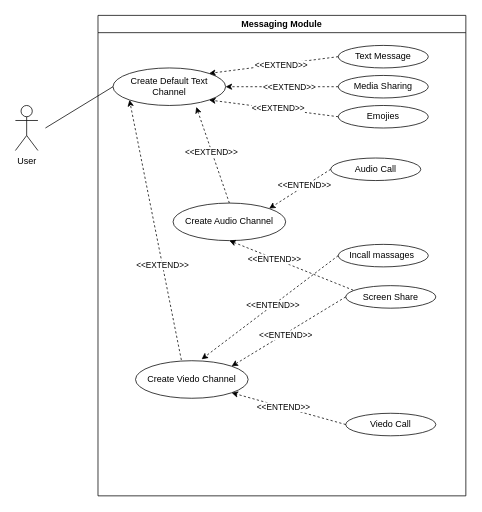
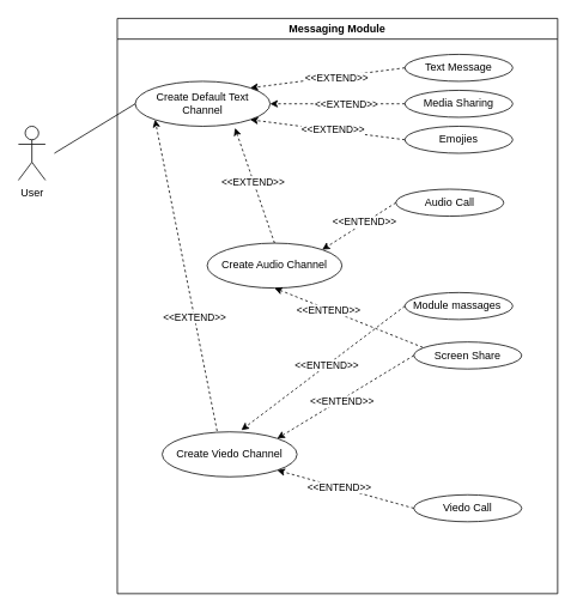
  <mxCell id="0" />
  <mxCell id="1" parent="0" />
  <mxCell id="2" value="Messaging Module" style="swimlane;whiteSpace=wrap;html=1;fillColor=none;" parent="1" vertex="1"><mxGeometry x="130" y="20" width="490" height="640" as="geometry" /></mxCell>
  <mxCell id="3" value="Create Default Text Channel" style="ellipse;whiteSpace=wrap;html=1;fillColor=none;" parent="2" vertex="1"><mxGeometry x="20" y="70" width="150" height="50" as="geometry" /></mxCell>
  <mxCell id="4" value="Text Message" style="ellipse;whiteSpace=wrap;html=1;fillColor=none;" parent="2" vertex="1"><mxGeometry x="320" y="40" width="120" height="30" as="geometry" /></mxCell>
  <mxCell id="5" value="Media Sharing" style="ellipse;whiteSpace=wrap;html=1;fillColor=none;" parent="2" vertex="1"><mxGeometry x="320" y="80" width="120" height="30" as="geometry" /></mxCell>
  <mxCell id="6" value="Emojies" style="ellipse;whiteSpace=wrap;html=1;fillColor=none;" parent="2" vertex="1"><mxGeometry x="320" y="120" width="120" height="30" as="geometry" /></mxCell>
  <mxCell id="7" value="Create Audio Channel" style="ellipse;whiteSpace=wrap;html=1;fillColor=none;" parent="2" vertex="1"><mxGeometry x="100" y="250" width="150" height="50" as="geometry" /></mxCell>
  <mxCell id="8" value="Create Viedo Channel" style="ellipse;whiteSpace=wrap;html=1;fillColor=none;" parent="2" vertex="1"><mxGeometry x="50" y="460" width="150" height="50" as="geometry" /></mxCell>
  <mxCell id="9" value="Audio Call" style="ellipse;whiteSpace=wrap;html=1;fillColor=none;" parent="2" vertex="1"><mxGeometry x="310" y="190" width="120" height="30" as="geometry" /></mxCell>
- <mxCell id="10" value="Incall&amp;nbsp;massages&amp;nbsp;" style="ellipse;whiteSpace=wrap;html=1;fillColor=none;" parent="2" vertex="1"><mxGeometry x="320" y="305" width="120" height="30" as="geometry" /></mxCell>
+ <mxCell id="10" value="Module&amp;nbsp;massages&amp;nbsp;" style="ellipse;whiteSpace=wrap;html=1;fillColor=none;" parent="2" vertex="1"><mxGeometry x="320" y="305" width="120" height="30" as="geometry" /></mxCell>
  <mxCell id="11" value="Screen Share" style="ellipse;whiteSpace=wrap;html=1;fillColor=none;" parent="2" vertex="1"><mxGeometry x="330" y="360" width="120" height="30" as="geometry" /></mxCell>
  <mxCell id="12" value="Viedo Call" style="ellipse;whiteSpace=wrap;html=1;fillColor=none;" parent="2" vertex="1"><mxGeometry x="330" y="530" width="120" height="30" as="geometry" /></mxCell>
  <mxCell id="13" value="" style="endArrow=classic;html=1;rounded=0;exitX=0;exitY=0.5;exitDx=0;exitDy=0;entryX=1;entryY=0;entryDx=0;entryDy=0;dashed=1;" parent="2" source="4" target="3" edge="1"><mxGeometry width="50" height="50" relative="1" as="geometry"><mxPoint x="50" y="200" as="sourcePoint" /><mxPoint x="100" y="150" as="targetPoint" /></mxGeometry></mxCell>
  <mxCell id="14" value="&amp;lt;&amp;lt;EXTEND&amp;gt;&amp;gt;" style="edgeLabel;html=1;align=center;verticalAlign=middle;resizable=0;points=[];" parent="13" vertex="1" connectable="0"><mxGeometry x="-0.114" y="2" relative="1" as="geometry"><mxPoint as="offset" /></mxGeometry></mxCell>
  <mxCell id="15" value="" style="endArrow=classic;html=1;rounded=0;exitX=0;exitY=0.5;exitDx=0;exitDy=0;dashed=1;entryX=1;entryY=0.5;entryDx=0;entryDy=0;" parent="2" source="5" edge="1" target="3"><mxGeometry width="50" height="50" relative="1" as="geometry"><mxPoint x="220" y="96" as="sourcePoint" /><mxPoint x="170" y="90" as="targetPoint" /></mxGeometry></mxCell>
  <mxCell id="16" value="&amp;lt;&amp;lt;EXTEND&amp;gt;&amp;gt;" style="edgeLabel;html=1;align=center;verticalAlign=middle;resizable=0;points=[];" parent="15" vertex="1" connectable="0"><mxGeometry x="-0.118" relative="1" as="geometry"><mxPoint as="offset" /></mxGeometry></mxCell>
  <mxCell id="17" value="" style="endArrow=classic;html=1;rounded=0;exitX=0;exitY=0.5;exitDx=0;exitDy=0;entryX=1;entryY=1;entryDx=0;entryDy=0;dashed=1;" parent="2" source="6" target="3" edge="1"><mxGeometry width="50" height="50" relative="1" as="geometry"><mxPoint x="220" y="131" as="sourcePoint" /><mxPoint x="173" y="121" as="targetPoint" /></mxGeometry></mxCell>
  <mxCell id="18" value="&amp;lt;&amp;lt;EXTEND&amp;gt;&amp;gt;" style="edgeLabel;html=1;align=center;verticalAlign=middle;resizable=0;points=[];" parent="17" vertex="1" connectable="0"><mxGeometry x="-0.063" y="-1" relative="1" as="geometry"><mxPoint as="offset" /></mxGeometry></mxCell>
  <mxCell id="19" value="" style="endArrow=classic;html=1;rounded=0;exitX=0;exitY=0.5;exitDx=0;exitDy=0;entryX=1;entryY=0;entryDx=0;entryDy=0;dashed=1;" parent="2" source="9" target="7" edge="1"><mxGeometry width="50" height="50" relative="1" as="geometry"><mxPoint x="50" y="330" as="sourcePoint" /><mxPoint x="100" y="280" as="targetPoint" /></mxGeometry></mxCell>
  <mxCell id="20" value="&amp;lt;&amp;lt;ENTEND&amp;gt;&amp;gt;" style="edgeLabel;html=1;align=center;verticalAlign=middle;resizable=0;points=[];" parent="19" vertex="1" connectable="0"><mxGeometry x="-0.142" y="-1" relative="1" as="geometry"><mxPoint as="offset" /></mxGeometry></mxCell>
  <mxCell id="21" value="" style="endArrow=classic;html=1;rounded=0;exitX=0;exitY=0.5;exitDx=0;exitDy=0;entryX=0.587;entryY=-0.04;entryDx=0;entryDy=0;entryPerimeter=0;dashed=1;" parent="2" source="10" target="8" edge="1"><mxGeometry width="50" height="50" relative="1" as="geometry"><mxPoint x="180" y="310" as="sourcePoint" /><mxPoint x="100" y="280" as="targetPoint" /></mxGeometry></mxCell>
  <mxCell id="22" value="&amp;lt;&amp;lt;ENTEND&amp;gt;&amp;gt;" style="edgeLabel;html=1;align=center;verticalAlign=middle;resizable=0;points=[];" parent="21" vertex="1" connectable="0"><mxGeometry x="-0.05" relative="1" as="geometry"><mxPoint x="-1" as="offset" /></mxGeometry></mxCell>
  <mxCell id="23" value="" style="endArrow=classic;html=1;rounded=0;exitX=0;exitY=0.5;exitDx=0;exitDy=0;entryX=1;entryY=0;entryDx=0;entryDy=0;dashed=1;" parent="2" source="11" target="8" edge="1"><mxGeometry width="50" height="50" relative="1" as="geometry"><mxPoint x="50" y="330" as="sourcePoint" /><mxPoint x="100" y="280" as="targetPoint" /></mxGeometry></mxCell>
  <mxCell id="24" value="&amp;lt;&amp;lt;ENTEND&amp;gt;&amp;gt;" style="edgeLabel;html=1;align=center;verticalAlign=middle;resizable=0;points=[];" parent="23" vertex="1" connectable="0"><mxGeometry x="0.074" y="1" relative="1" as="geometry"><mxPoint as="offset" /></mxGeometry></mxCell>
  <mxCell id="25" value="" style="endArrow=classic;html=1;rounded=0;exitX=0.083;exitY=0.2;exitDx=0;exitDy=0;exitPerimeter=0;entryX=0.5;entryY=1;entryDx=0;entryDy=0;dashed=1;" parent="2" source="11" target="7" edge="1"><mxGeometry width="50" height="50" relative="1" as="geometry"><mxPoint x="50" y="330" as="sourcePoint" /><mxPoint x="100" y="280" as="targetPoint" /></mxGeometry></mxCell>
  <mxCell id="26" value="&amp;lt;&amp;lt;ENTEND&amp;gt;&amp;gt;" style="edgeLabel;html=1;align=center;verticalAlign=middle;resizable=0;points=[];" parent="25" vertex="1" connectable="0"><mxGeometry x="0.269" y="1" relative="1" as="geometry"><mxPoint as="offset" /></mxGeometry></mxCell>
  <mxCell id="27" value="" style="endArrow=classic;html=1;rounded=0;exitX=0;exitY=0.5;exitDx=0;exitDy=0;entryX=1;entryY=1;entryDx=0;entryDy=0;dashed=1;" parent="2" source="12" target="8" edge="1"><mxGeometry width="50" height="50" relative="1" as="geometry"><mxPoint x="50" y="330" as="sourcePoint" /><mxPoint x="100" y="280" as="targetPoint" /></mxGeometry></mxCell>
  <mxCell id="28" value="&amp;lt;&amp;lt;ENTEND&amp;gt;&amp;gt;" style="edgeLabel;html=1;align=center;verticalAlign=middle;resizable=0;points=[];" parent="27" vertex="1" connectable="0"><mxGeometry x="0.104" relative="1" as="geometry"><mxPoint as="offset" /></mxGeometry></mxCell>
  <mxCell id="29" value="" style="endArrow=classic;html=1;rounded=0;exitX=0.5;exitY=0;exitDx=0;exitDy=0;entryX=0.74;entryY=1.04;entryDx=0;entryDy=0;entryPerimeter=0;dashed=1;" parent="2" source="7" target="3" edge="1"><mxGeometry width="50" height="50" relative="1" as="geometry"><mxPoint x="120" y="370" as="sourcePoint" /><mxPoint x="170" y="320" as="targetPoint" /></mxGeometry></mxCell>
  <mxCell id="30" value="&amp;lt;&amp;lt;EXTEND&amp;gt;&amp;gt;" style="edgeLabel;html=1;align=center;verticalAlign=middle;resizable=0;points=[];" parent="29" vertex="1" connectable="0"><mxGeometry x="0.084" y="1" relative="1" as="geometry"><mxPoint as="offset" /></mxGeometry></mxCell>
  <mxCell id="31" value="" style="endArrow=classic;html=1;rounded=0;exitX=0.407;exitY=-0.02;exitDx=0;exitDy=0;exitPerimeter=0;entryX=0;entryY=1;entryDx=0;entryDy=0;dashed=1;" parent="2" source="8" target="3" edge="1"><mxGeometry width="50" height="50" relative="1" as="geometry"><mxPoint x="120" y="370" as="sourcePoint" /><mxPoint x="170" y="320" as="targetPoint" /></mxGeometry></mxCell>
  <mxCell id="32" value="&amp;lt;&amp;lt;EXTEND&amp;gt;&amp;gt;" style="edgeLabel;html=1;align=center;verticalAlign=middle;resizable=0;points=[];" parent="31" vertex="1" connectable="0"><mxGeometry x="-0.267" relative="1" as="geometry"><mxPoint as="offset" /></mxGeometry></mxCell>
  <mxCell id="33" value="User" style="shape=umlActor;verticalLabelPosition=bottom;verticalAlign=top;html=1;outlineConnect=0;fillColor=none;" parent="1" vertex="1"><mxGeometry x="20" y="140" width="30" height="60" as="geometry" /></mxCell>
  <mxCell id="34" value="" style="endArrow=none;html=1;rounded=0;entryX=0;entryY=0.5;entryDx=0;entryDy=0;" parent="1" target="3" edge="1"><mxGeometry width="50" height="50" relative="1" as="geometry"><mxPoint x="60" y="170" as="sourcePoint" /><mxPoint x="290" y="250" as="targetPoint" /></mxGeometry></mxCell>
